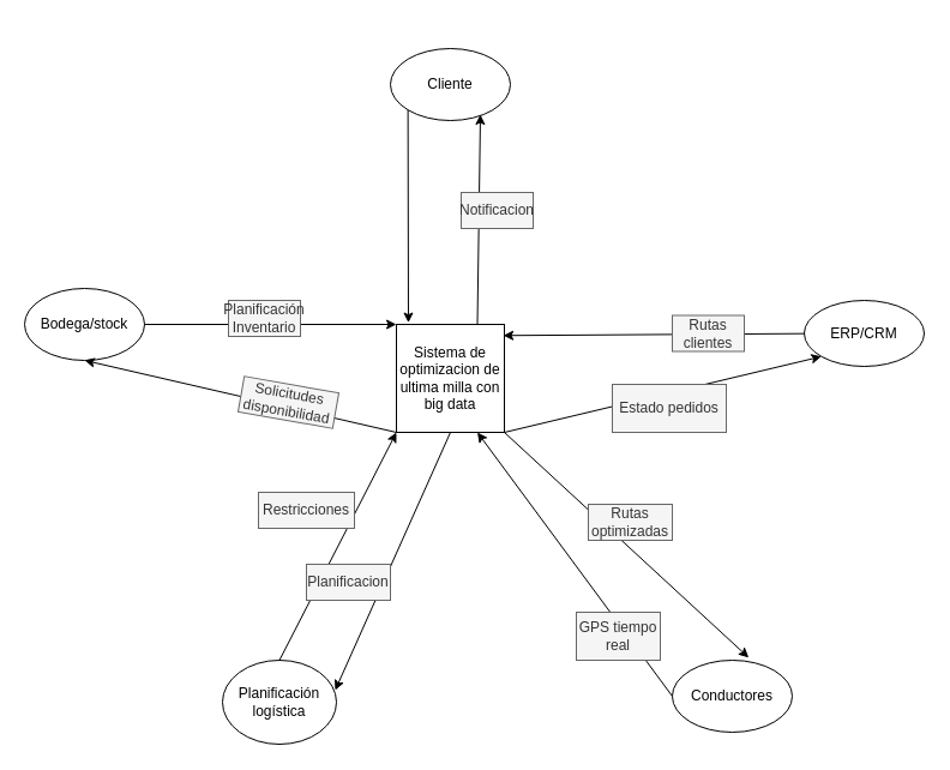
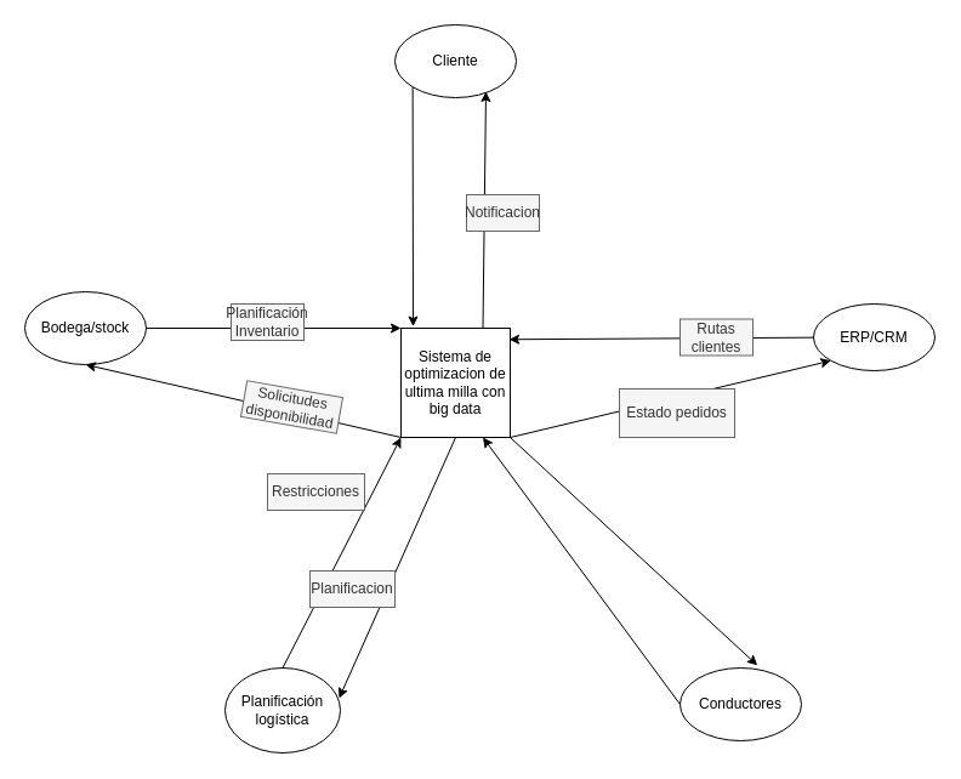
  <mxCell id="0" />
  <mxCell id="1" parent="0" />
  <mxCell id="2" value="Sistema de optimizacion de ultima milla con big data" style="whiteSpace=wrap;html=1;aspect=fixed;" vertex="1" parent="1"><mxGeometry x="330" y="270" width="90" height="90" as="geometry" /></mxCell>
- <mxCell id="3" value="Cliente" style="ellipse;whiteSpace=wrap;html=1;" vertex="1" parent="1"><mxGeometry x="325" y="40" width="100" height="60" as="geometry" /></mxCell>
+ <mxCell id="3" value="Cliente" style="ellipse;whiteSpace=wrap;html=1;" vertex="1" parent="1"><mxGeometry x="325" y="20" width="100" height="60" as="geometry" /></mxCell>
  <mxCell id="4" value="Bodega/stock" style="ellipse;whiteSpace=wrap;html=1;" vertex="1" parent="1"><mxGeometry x="20" y="240" width="100" height="60" as="geometry" /></mxCell>
  <mxCell id="5" value="Planificación logística" style="ellipse;whiteSpace=wrap;html=1;" vertex="1" parent="1"><mxGeometry x="185" y="550" width="95" height="70" as="geometry" /></mxCell>
  <mxCell id="6" value="Conductores" style="ellipse;whiteSpace=wrap;html=1;" vertex="1" parent="1"><mxGeometry x="560" y="550" width="100" height="60" as="geometry" /></mxCell>
  <mxCell id="7" value="ERP/CRM" style="ellipse;whiteSpace=wrap;html=1;" vertex="1" parent="1"><mxGeometry x="670" y="250" width="100" height="55" as="geometry" /></mxCell>
  <mxCell id="8" value="" style="endArrow=classic;html=1;rounded=0;entryX=0.111;entryY=-0.016;entryDx=0;entryDy=0;exitX=0;exitY=1;exitDx=0;exitDy=0;entryPerimeter=0;" edge="1" parent="1" source="3" target="2"><mxGeometry width="50" height="50" relative="1" as="geometry"><mxPoint x="360" y="230" as="sourcePoint" /><mxPoint x="410" y="180" as="targetPoint" /></mxGeometry></mxCell>
  <mxCell id="9" value="" style="endArrow=classic;html=1;rounded=0;entryX=0.75;entryY=0.917;entryDx=0;entryDy=0;entryPerimeter=0;exitX=0.75;exitY=0;exitDx=0;exitDy=0;" edge="1" parent="1" source="2" target="3"><mxGeometry width="50" height="50" relative="1" as="geometry"><mxPoint x="360" y="230" as="sourcePoint" /><mxPoint x="410" y="180" as="targetPoint" /></mxGeometry></mxCell>
  <mxCell id="10" value="Notificacion" style="text;html=1;align=center;verticalAlign=middle;whiteSpace=wrap;rounded=0;fillColor=#f5f5f5;fontColor=#333333;strokeColor=#666666;" vertex="1" parent="1"><mxGeometry x="384" y="160" width="60" height="30" as="geometry" /></mxCell>
  <mxCell id="11" value="" style="endArrow=classic;html=1;rounded=0;exitX=1;exitY=0.5;exitDx=0;exitDy=0;entryX=0;entryY=0;entryDx=0;entryDy=0;" edge="1" parent="1" source="4" target="2"><mxGeometry width="50" height="50" relative="1" as="geometry"><mxPoint x="390" y="320" as="sourcePoint" /><mxPoint x="440" y="270" as="targetPoint" /></mxGeometry></mxCell>
  <mxCell id="12" value="" style="endArrow=classic;html=1;rounded=0;entryX=0.5;entryY=1;entryDx=0;entryDy=0;exitX=0;exitY=1;exitDx=0;exitDy=0;" edge="1" parent="1" source="2" target="4"><mxGeometry width="50" height="50" relative="1" as="geometry"><mxPoint x="380" y="410" as="sourcePoint" /><mxPoint x="430" y="360" as="targetPoint" /></mxGeometry></mxCell>
  <mxCell id="13" value="Planificación&lt;div&gt;Inventario&lt;/div&gt;" style="text;html=1;align=center;verticalAlign=middle;whiteSpace=wrap;rounded=0;fillColor=#f5f5f5;fontColor=#333333;strokeColor=#666666;" vertex="1" parent="1"><mxGeometry x="190" y="250" width="60" height="30" as="geometry" /></mxCell>
  <mxCell id="14" value="Solicitudes&lt;div&gt;disponibilidad&lt;/div&gt;" style="text;html=1;align=center;verticalAlign=middle;whiteSpace=wrap;rounded=0;fillColor=#f5f5f5;fontColor=#333333;strokeColor=#666666;rotation=10;" vertex="1" parent="1"><mxGeometry x="200" y="320" width="80" height="30" as="geometry" /></mxCell>
  <mxCell id="15" value="" style="endArrow=classic;html=1;rounded=0;exitX=0.5;exitY=0;exitDx=0;exitDy=0;entryX=0;entryY=1;entryDx=0;entryDy=0;" edge="1" parent="1" source="5" target="2"><mxGeometry width="50" height="50" relative="1" as="geometry"><mxPoint x="410" y="400" as="sourcePoint" /><mxPoint x="460" y="350" as="targetPoint" /></mxGeometry></mxCell>
  <mxCell id="16" value="" style="endArrow=classic;html=1;rounded=0;entryX=0.989;entryY=0.357;entryDx=0;entryDy=0;entryPerimeter=0;exitX=0.5;exitY=1;exitDx=0;exitDy=0;" edge="1" parent="1" source="2" target="5"><mxGeometry width="50" height="50" relative="1" as="geometry"><mxPoint x="410" y="400" as="sourcePoint" /><mxPoint x="460" y="350" as="targetPoint" /></mxGeometry></mxCell>
- <mxCell id="17" value="Restricciones" style="text;html=1;align=center;verticalAlign=middle;whiteSpace=wrap;rounded=0;fillColor=#f5f5f5;fontColor=#333333;strokeColor=#666666;" vertex="1" parent="1"><mxGeometry x="215" y="410" width="80" height="30" as="geometry" /></mxCell>
+ <mxCell id="17" value="Restricciones" style="text;html=1;align=center;verticalAlign=middle;whiteSpace=wrap;rounded=0;fillColor=#f5f5f5;fontColor=#333333;strokeColor=#666666;" vertex="1" parent="1"><mxGeometry x="220" y="390" width="80" height="30" as="geometry" /></mxCell>
  <mxCell id="18" value="Planificacion" style="text;html=1;align=center;verticalAlign=middle;whiteSpace=wrap;rounded=0;fillColor=#f5f5f5;fontColor=#333333;strokeColor=#666666;" vertex="1" parent="1"><mxGeometry x="255" y="470" width="70" height="30" as="geometry" /></mxCell>
  <mxCell id="19" value="" style="endArrow=classic;html=1;rounded=0;entryX=0.75;entryY=1;entryDx=0;entryDy=0;exitX=0;exitY=0.5;exitDx=0;exitDy=0;" edge="1" parent="1" source="6" target="2"><mxGeometry width="50" height="50" relative="1" as="geometry"><mxPoint x="410" y="400" as="sourcePoint" /><mxPoint x="460" y="350" as="targetPoint" /></mxGeometry></mxCell>
  <mxCell id="20" value="" style="endArrow=classic;html=1;rounded=0;exitX=1;exitY=1;exitDx=0;exitDy=0;entryX=0.637;entryY=-0.036;entryDx=0;entryDy=0;entryPerimeter=0;" edge="1" parent="1" source="2" target="6"><mxGeometry width="50" height="50" relative="1" as="geometry"><mxPoint x="410" y="400" as="sourcePoint" /><mxPoint x="460" y="350" as="targetPoint" /></mxGeometry></mxCell>
- <mxCell id="21" value="GPS tiempo real" style="text;html=1;align=center;verticalAlign=middle;whiteSpace=wrap;rounded=0;fillColor=#f5f5f5;fontColor=#333333;strokeColor=#666666;" vertex="1" parent="1"><mxGeometry x="480" y="510" width="70" height="40" as="geometry" /></mxCell>
- <mxCell id="22" value="Rutas optimizadas" style="text;html=1;align=center;verticalAlign=middle;whiteSpace=wrap;rounded=0;fillColor=#f5f5f5;fontColor=#333333;strokeColor=#666666;" vertex="1" parent="1"><mxGeometry x="490" y="420" width="70" height="30" as="geometry" /></mxCell>
  <mxCell id="23" value="" style="endArrow=classic;html=1;rounded=0;entryX=0.99;entryY=0.103;entryDx=0;entryDy=0;entryPerimeter=0;" edge="1" parent="1" source="7" target="2"><mxGeometry width="50" height="50" relative="1" as="geometry"><mxPoint x="410" y="400" as="sourcePoint" /><mxPoint x="460" y="350" as="targetPoint" /></mxGeometry></mxCell>
  <mxCell id="24" value="" style="endArrow=classic;html=1;rounded=0;exitX=1;exitY=1;exitDx=0;exitDy=0;entryX=0;entryY=1;entryDx=0;entryDy=0;" edge="1" parent="1" source="2" target="7"><mxGeometry width="50" height="50" relative="1" as="geometry"><mxPoint x="410" y="400" as="sourcePoint" /><mxPoint x="460" y="350" as="targetPoint" /></mxGeometry></mxCell>
  <mxCell id="25" value="Rutas clientes" style="text;html=1;align=center;verticalAlign=middle;whiteSpace=wrap;rounded=0;fillColor=#f5f5f5;fontColor=#333333;strokeColor=#666666;" vertex="1" parent="1"><mxGeometry x="560" y="262.5" width="60" height="30" as="geometry" /></mxCell>
  <mxCell id="26" value="Estado pedidos" style="text;html=1;align=center;verticalAlign=middle;whiteSpace=wrap;rounded=0;fillColor=#f5f5f5;fontColor=#333333;strokeColor=#666666;" vertex="1" parent="1"><mxGeometry x="510" y="320" width="95" height="40" as="geometry" /></mxCell>
